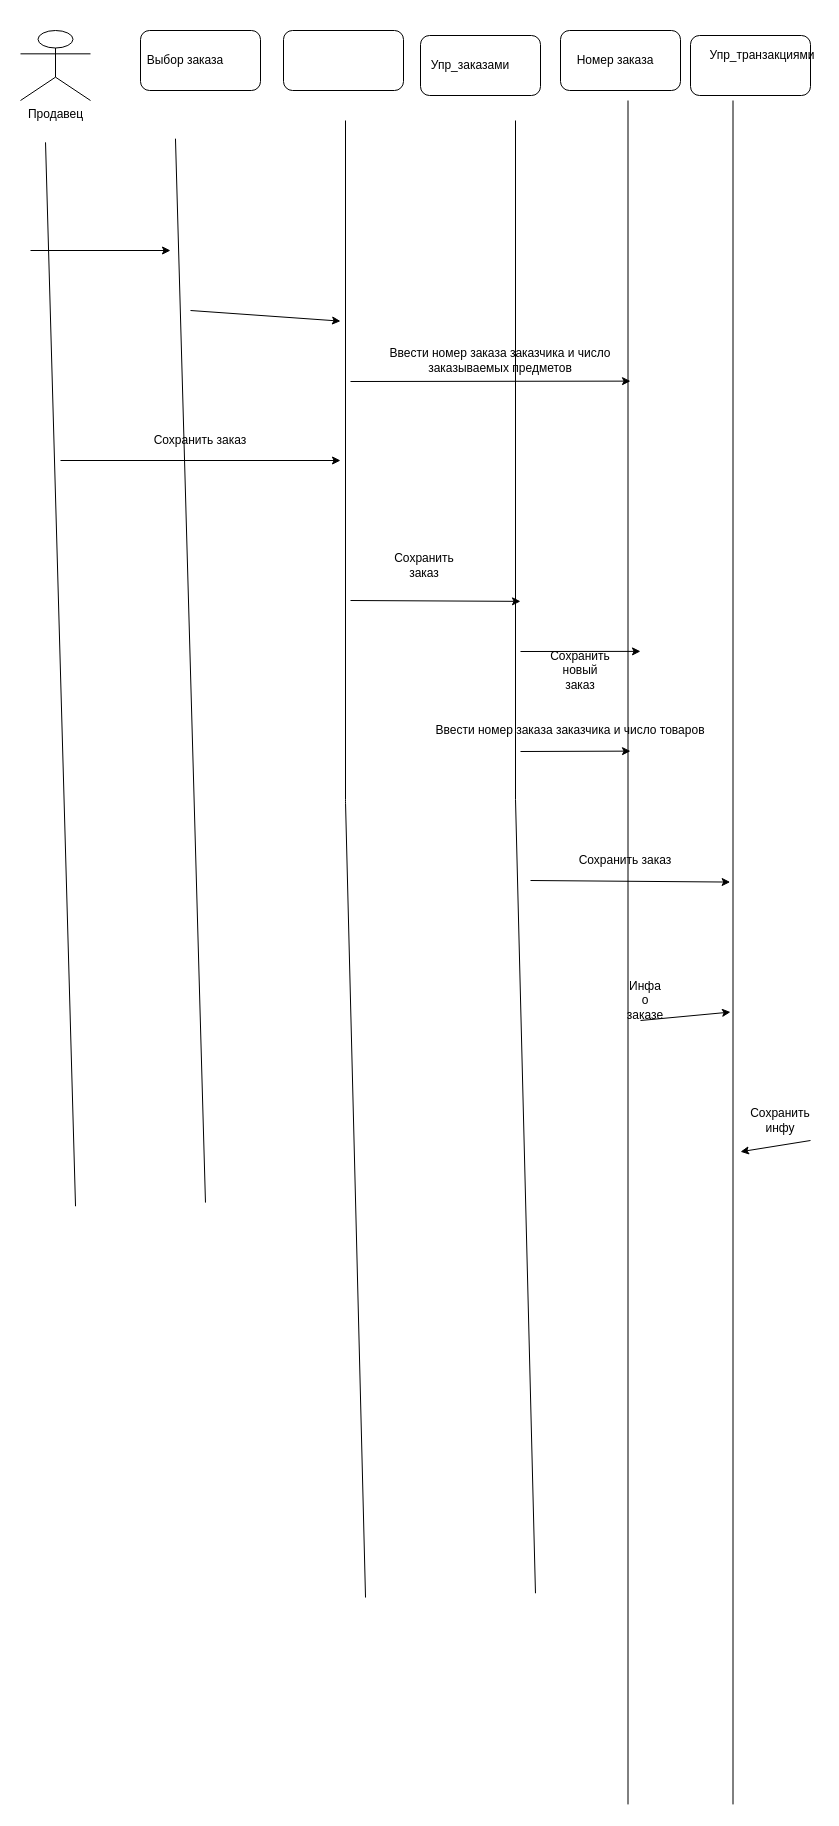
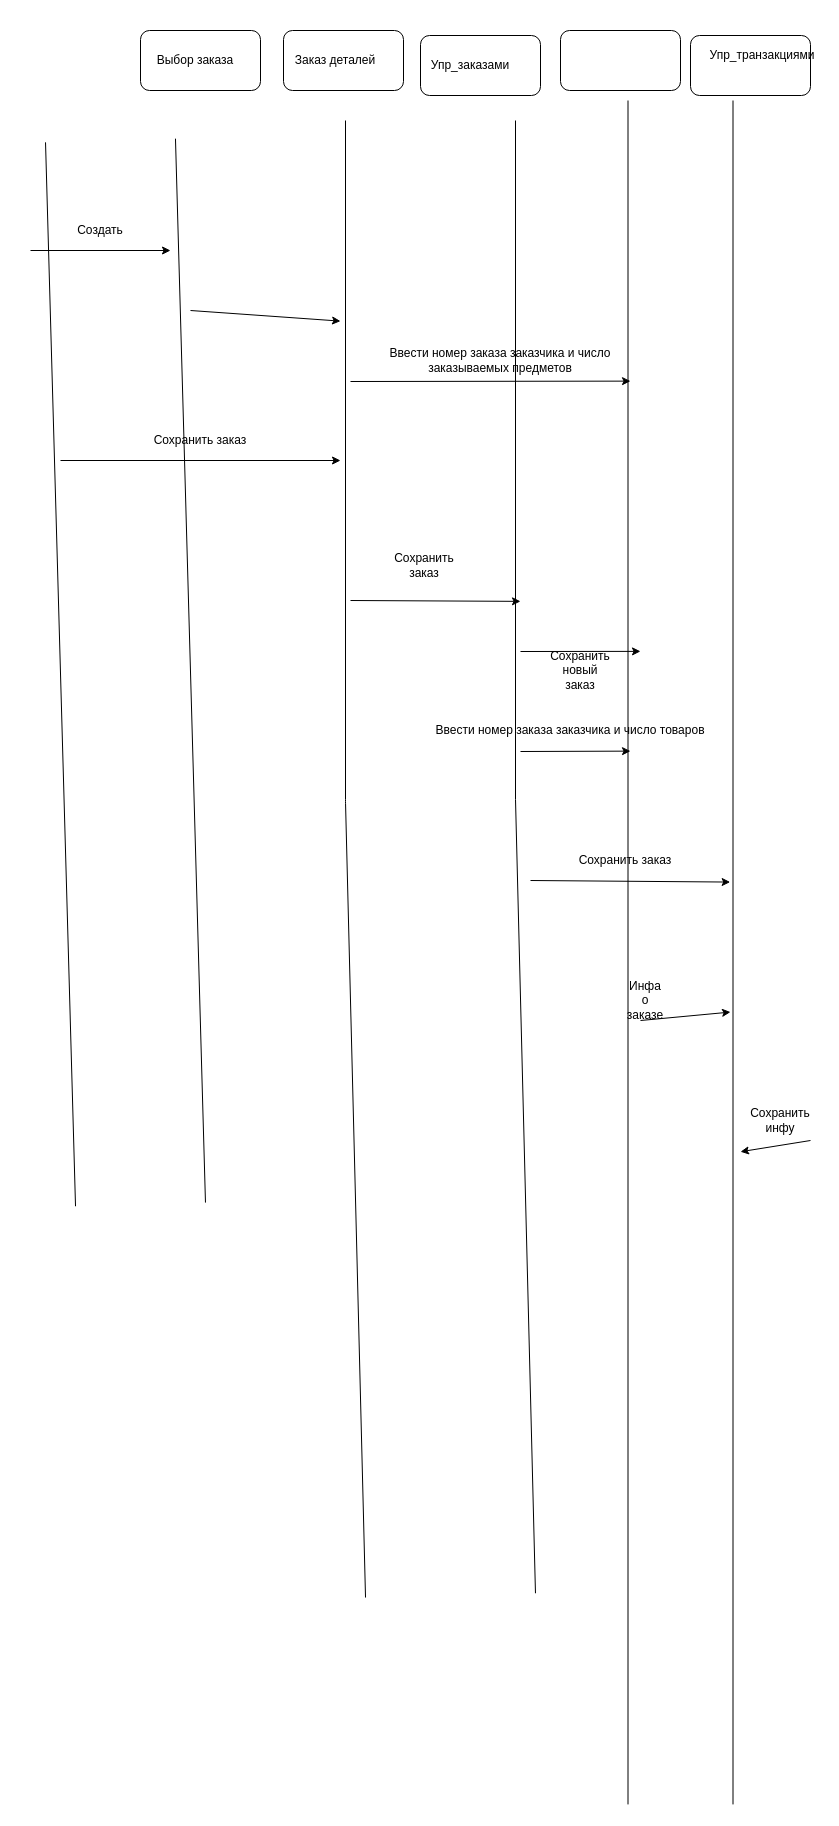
  <mxCell id="0" />
  <mxCell id="1" parent="0" />
- <mxCell id="2" value="Продавец" style="shape=umlActor;verticalLabelPosition=bottom;verticalAlign=top;html=1;outlineConnect=0;" vertex="1" parent="1"><mxGeometry x="20" y="30" width="70" height="70" as="geometry" /></mxCell>
  <mxCell id="3" value="" style="rounded=1;whiteSpace=wrap;html=1;" vertex="1" parent="1"><mxGeometry x="140" y="30" width="120" height="60" as="geometry" /></mxCell>
- <mxCell id="4" value="Выбор заказа" style="text;html=1;strokeColor=none;fillColor=none;align=center;verticalAlign=middle;whiteSpace=wrap;rounded=0;" vertex="1" parent="1"><mxGeometry x="140" y="35" width="90" height="50" as="geometry" /></mxCell>
+ <mxCell id="4" value="Выбор заказа" style="text;html=1;strokeColor=none;fillColor=none;align=center;verticalAlign=middle;whiteSpace=wrap;rounded=0;" vertex="1" parent="1"><mxGeometry x="150" y="35" width="90" height="50" as="geometry" /></mxCell>
  <mxCell id="5" value="" style="rounded=1;whiteSpace=wrap;html=1;" vertex="1" parent="1"><mxGeometry x="283" y="30" width="120" height="60" as="geometry" /></mxCell>
+ <mxCell id="6" value="Заказ деталей" style="text;html=1;strokeColor=none;fillColor=none;align=center;verticalAlign=middle;whiteSpace=wrap;rounded=0;" vertex="1" parent="1"><mxGeometry x="290" y="30" width="90" height="60" as="geometry" /></mxCell>
  <mxCell id="7" value="" style="rounded=1;whiteSpace=wrap;html=1;fillColor=none;gradientColor=none;" vertex="1" parent="1"><mxGeometry x="420" y="35" width="120" height="60" as="geometry" /></mxCell>
  <mxCell id="8" value="Упр_заказами" style="text;html=1;strokeColor=none;fillColor=none;align=center;verticalAlign=middle;whiteSpace=wrap;rounded=0;" vertex="1" parent="1"><mxGeometry x="420" y="40" width="100" height="50" as="geometry" /></mxCell>
  <mxCell id="9" value="" style="rounded=1;whiteSpace=wrap;html=1;fillColor=none;gradientColor=none;" vertex="1" parent="1"><mxGeometry x="560" y="30" width="120" height="60" as="geometry" /></mxCell>
- <mxCell id="10" value="Номер заказа" style="text;html=1;strokeColor=none;fillColor=none;align=center;verticalAlign=middle;whiteSpace=wrap;rounded=0;" vertex="1" parent="1"><mxGeometry x="570" y="30" width="90" height="60" as="geometry" /></mxCell>
  <mxCell id="11" value="" style="rounded=1;whiteSpace=wrap;html=1;fillColor=none;gradientColor=none;" vertex="1" parent="1"><mxGeometry x="690" y="35" width="120" height="60" as="geometry" /></mxCell>
  <mxCell id="12" value="Упр_транзакциями" style="text;html=1;strokeColor=none;fillColor=none;align=center;verticalAlign=middle;whiteSpace=wrap;rounded=0;" vertex="1" parent="1"><mxGeometry x="707" y="20" width="110" height="70" as="geometry" /></mxCell>
  <mxCell id="13" value="" style="shape=link;html=1;width=130;" edge="1" parent="1"><mxGeometry width="100" relative="1" as="geometry"><mxPoint x="110" y="140" as="sourcePoint" /><mxPoint x="140" y="1203.922" as="targetPoint" /></mxGeometry></mxCell>
  <mxCell id="14" value="" style="shape=link;html=1;width=170;" edge="1" parent="1"><mxGeometry width="100" relative="1" as="geometry"><mxPoint x="430" y="120" as="sourcePoint" /><mxPoint x="450" y="1594.902" as="targetPoint" /><Array as="points"><mxPoint x="430" y="800" /></Array></mxGeometry></mxCell>
  <mxCell id="15" value="" style="shape=link;html=1;width=105;" edge="1" parent="1"><mxGeometry width="100" relative="1" as="geometry"><mxPoint x="680" y="100" as="sourcePoint" /><mxPoint x="680" y="1803.922" as="targetPoint" /></mxGeometry></mxCell>
  <mxCell id="16" value="" style="endArrow=classic;html=1;" edge="1" parent="1"><mxGeometry width="50" height="50" relative="1" as="geometry"><mxPoint x="30" y="250" as="sourcePoint" /><mxPoint x="170" y="250" as="targetPoint" /></mxGeometry></mxCell>
+ <mxCell id="17" value="Создать" style="text;html=1;strokeColor=none;fillColor=none;align=center;verticalAlign=middle;whiteSpace=wrap;rounded=0;" vertex="1" parent="1"><mxGeometry x="80" y="220" width="40" height="20" as="geometry" /></mxCell>
  <mxCell id="18" value="" style="endArrow=classic;html=1;" edge="1" parent="1"><mxGeometry width="50" height="50" relative="1" as="geometry"><mxPoint x="190" y="310" as="sourcePoint" /><mxPoint x="340" y="320.627" as="targetPoint" /></mxGeometry></mxCell>
  <mxCell id="19" value="" style="endArrow=classic;html=1;" edge="1" parent="1"><mxGeometry width="50" height="50" relative="1" as="geometry"><mxPoint x="350" y="381" as="sourcePoint" /><mxPoint x="630" y="380.627" as="targetPoint" /></mxGeometry></mxCell>
  <mxCell id="20" value="Ввести номер заказа заказчика и число заказываемых предметов" style="text;html=1;strokeColor=none;fillColor=none;align=center;verticalAlign=middle;whiteSpace=wrap;rounded=0;" vertex="1" parent="1"><mxGeometry x="380" y="350" width="240" height="20" as="geometry" /></mxCell>
  <mxCell id="21" value="" style="endArrow=classic;html=1;" edge="1" parent="1"><mxGeometry width="50" height="50" relative="1" as="geometry"><mxPoint x="60" y="460" as="sourcePoint" /><mxPoint x="340" y="460" as="targetPoint" /></mxGeometry></mxCell>
  <mxCell id="22" value="Сохранить заказ" style="text;html=1;strokeColor=none;fillColor=none;align=center;verticalAlign=middle;whiteSpace=wrap;rounded=0;" vertex="1" parent="1"><mxGeometry x="80" y="430" width="240" height="20" as="geometry" /></mxCell>
  <mxCell id="23" value="" style="endArrow=classic;html=1;" edge="1" parent="1"><mxGeometry width="50" height="50" relative="1" as="geometry"><mxPoint x="350" y="600" as="sourcePoint" /><mxPoint x="520" y="600.871" as="targetPoint" /></mxGeometry></mxCell>
  <mxCell id="24" value="Сохранить заказ" style="text;html=1;strokeColor=none;fillColor=none;align=center;verticalAlign=middle;whiteSpace=wrap;rounded=0;" vertex="1" parent="1"><mxGeometry x="404" y="555" width="40" height="20" as="geometry" /></mxCell>
  <mxCell id="25" value="" style="endArrow=classic;html=1;" edge="1" parent="1"><mxGeometry width="50" height="50" relative="1" as="geometry"><mxPoint x="520" y="651" as="sourcePoint" /><mxPoint x="640" y="650.871" as="targetPoint" /></mxGeometry></mxCell>
  <mxCell id="26" value="Сохранить новый заказ" style="text;html=1;strokeColor=none;fillColor=none;align=center;verticalAlign=middle;whiteSpace=wrap;rounded=0;" vertex="1" parent="1"><mxGeometry x="560" y="660" width="40" height="20" as="geometry" /></mxCell>
  <mxCell id="27" value="" style="endArrow=classic;html=1;" edge="1" parent="1"><mxGeometry width="50" height="50" relative="1" as="geometry"><mxPoint x="520" y="751" as="sourcePoint" /><mxPoint x="630" y="750.627" as="targetPoint" /></mxGeometry></mxCell>
  <mxCell id="28" value="Ввести номер заказа заказчика и число товаров" style="text;html=1;strokeColor=none;fillColor=none;align=center;verticalAlign=middle;whiteSpace=wrap;rounded=0;" vertex="1" parent="1"><mxGeometry x="430" y="720" width="280" height="20" as="geometry" /></mxCell>
  <mxCell id="29" value="" style="endArrow=classic;html=1;" edge="1" parent="1"><mxGeometry width="50" height="50" relative="1" as="geometry"><mxPoint x="530" y="880" as="sourcePoint" /><mxPoint x="729.686" y="881.569" as="targetPoint" /></mxGeometry></mxCell>
  <mxCell id="30" value="Сохранить заказ" style="text;html=1;strokeColor=none;fillColor=none;align=center;verticalAlign=middle;whiteSpace=wrap;rounded=0;" vertex="1" parent="1"><mxGeometry x="540" y="850" width="170" height="20" as="geometry" /></mxCell>
  <mxCell id="31" value="" style="endArrow=classic;html=1;" edge="1" parent="1"><mxGeometry width="50" height="50" relative="1" as="geometry"><mxPoint x="640" y="1020" as="sourcePoint" /><mxPoint x="730" y="1011.569" as="targetPoint" /></mxGeometry></mxCell>
  <mxCell id="32" value="Инфа о заказе" style="text;html=1;strokeColor=none;fillColor=none;align=center;verticalAlign=middle;whiteSpace=wrap;rounded=0;" vertex="1" parent="1"><mxGeometry x="625" y="990" width="40" height="20" as="geometry" /></mxCell>
  <mxCell id="33" value="" style="endArrow=classic;html=1;" edge="1" parent="1"><mxGeometry width="50" height="50" relative="1" as="geometry"><mxPoint x="810" y="1140" as="sourcePoint" /><mxPoint x="740" y="1151.255" as="targetPoint" /></mxGeometry></mxCell>
  <mxCell id="34" value="Сохранить инфу" style="text;html=1;strokeColor=none;fillColor=none;align=center;verticalAlign=middle;whiteSpace=wrap;rounded=0;" vertex="1" parent="1"><mxGeometry x="760" y="1110" width="40" height="20" as="geometry" /></mxCell>
